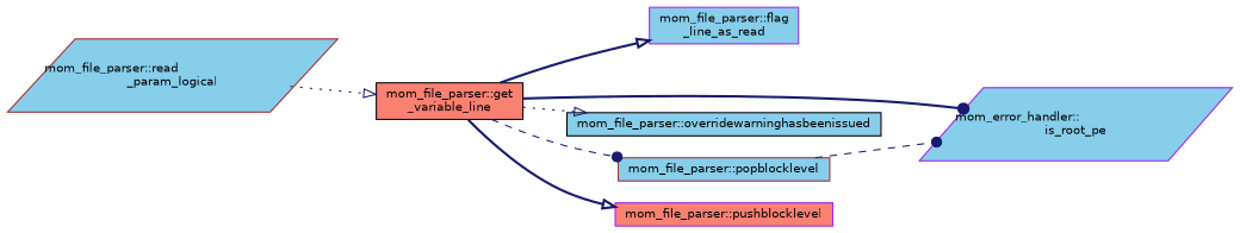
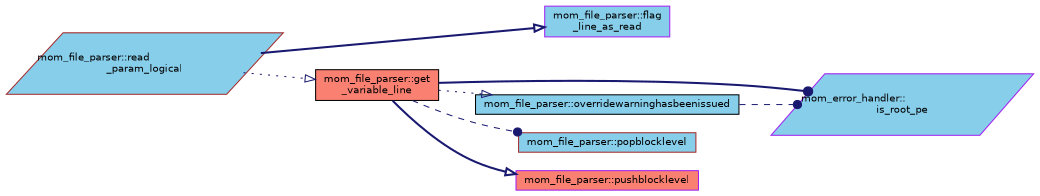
  digraph {
    rankdir=LR
    node [color=purple fillcolor=skyblue fontname=Helvetica fontsize=10 shape=box style=filled]
    edge [arrowhead=onormal color=midnightblue fontname=Helvetica fontsize=10 labelfontname=Helvetica labelfontsize=10 style=bold]
    n1 [color=brown fontcolor=black height=0.2 label="mom_file_parser::read\l_param_logical" shape=parallelogram width=0.4]
    n2 [color=black fillcolor=salmon height=0.2 label="mom_file_parser::get\l_variable_line" width=0.4]
    n3 [height=0.2 label="mom_file_parser::flag\l_line_as_read" width=0.4]
    n4 [height=0.2 label="mom_error_handler::\lis_root_pe" shape=parallelogram width=0.4]
    n5 [color=black height=0.2 label="mom_file_parser::overridewarninghasbeenissued" width=0.4]
    n6 [color=brown height=0.2 label="mom_file_parser::popblocklevel" width=0.4]
    n7 [fillcolor=salmon height=0.2 label="mom_file_parser::pushblocklevel" width=0.4]
    n1 -> n2 [style=dotted]
-   n2 -> n3
+   n1 -> n3
    n2 -> n4 [arrowhead=dot]
    n2 -> n5 [style=dotted]
    n2 -> n6 [arrowhead=dot style=dashed]
    n2 -> n7
-   n6 -> n4 [arrowhead=dot style=dashed]
+   n5 -> n4 [arrowhead=dot style=dashed]
  }
